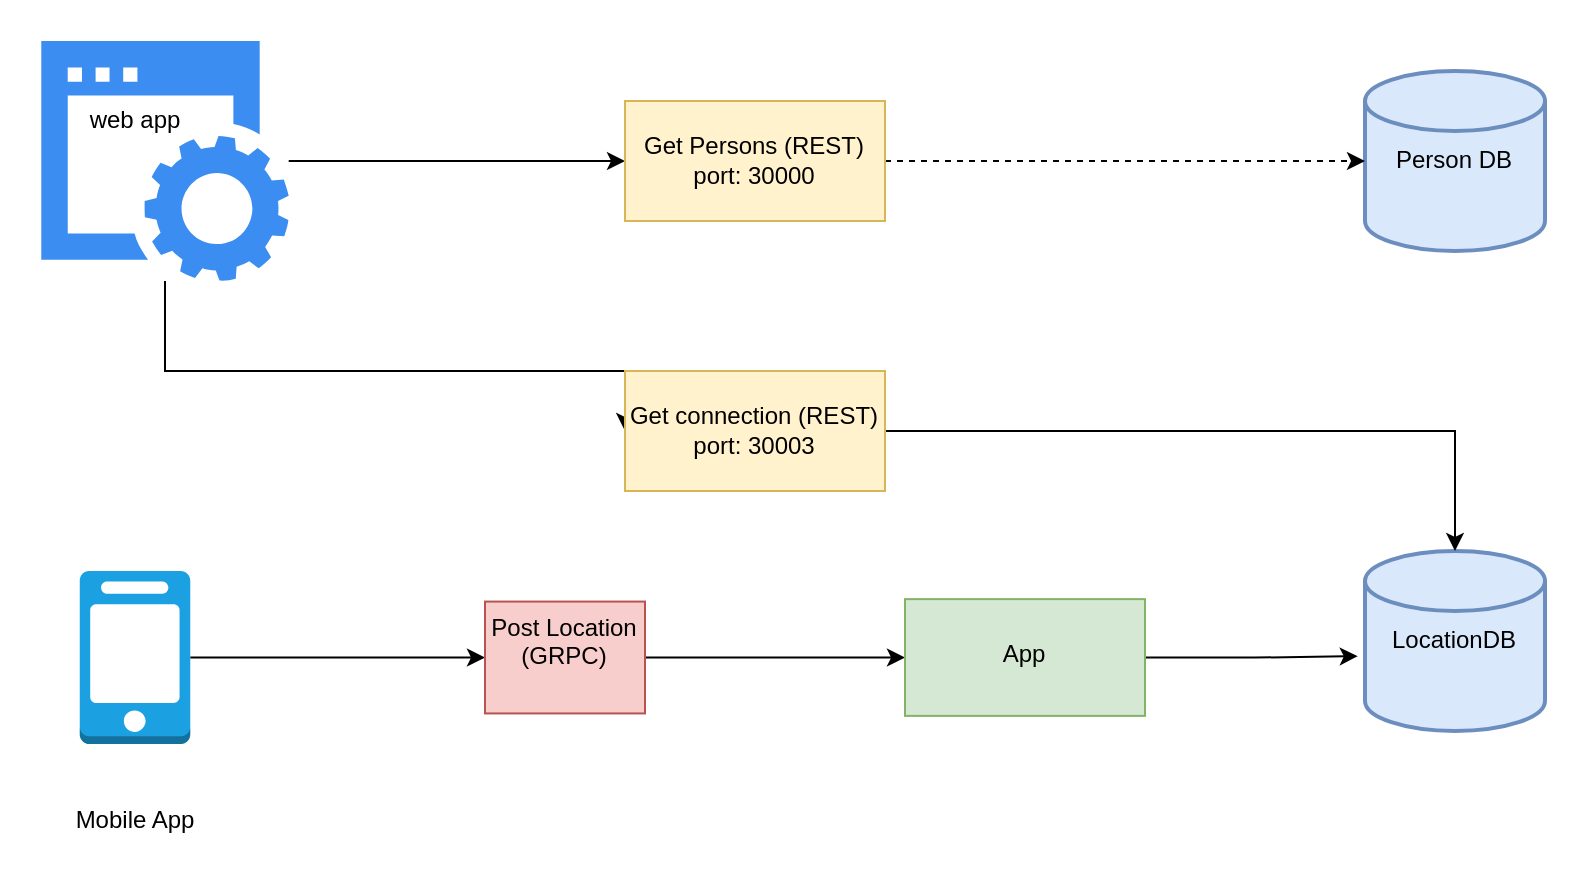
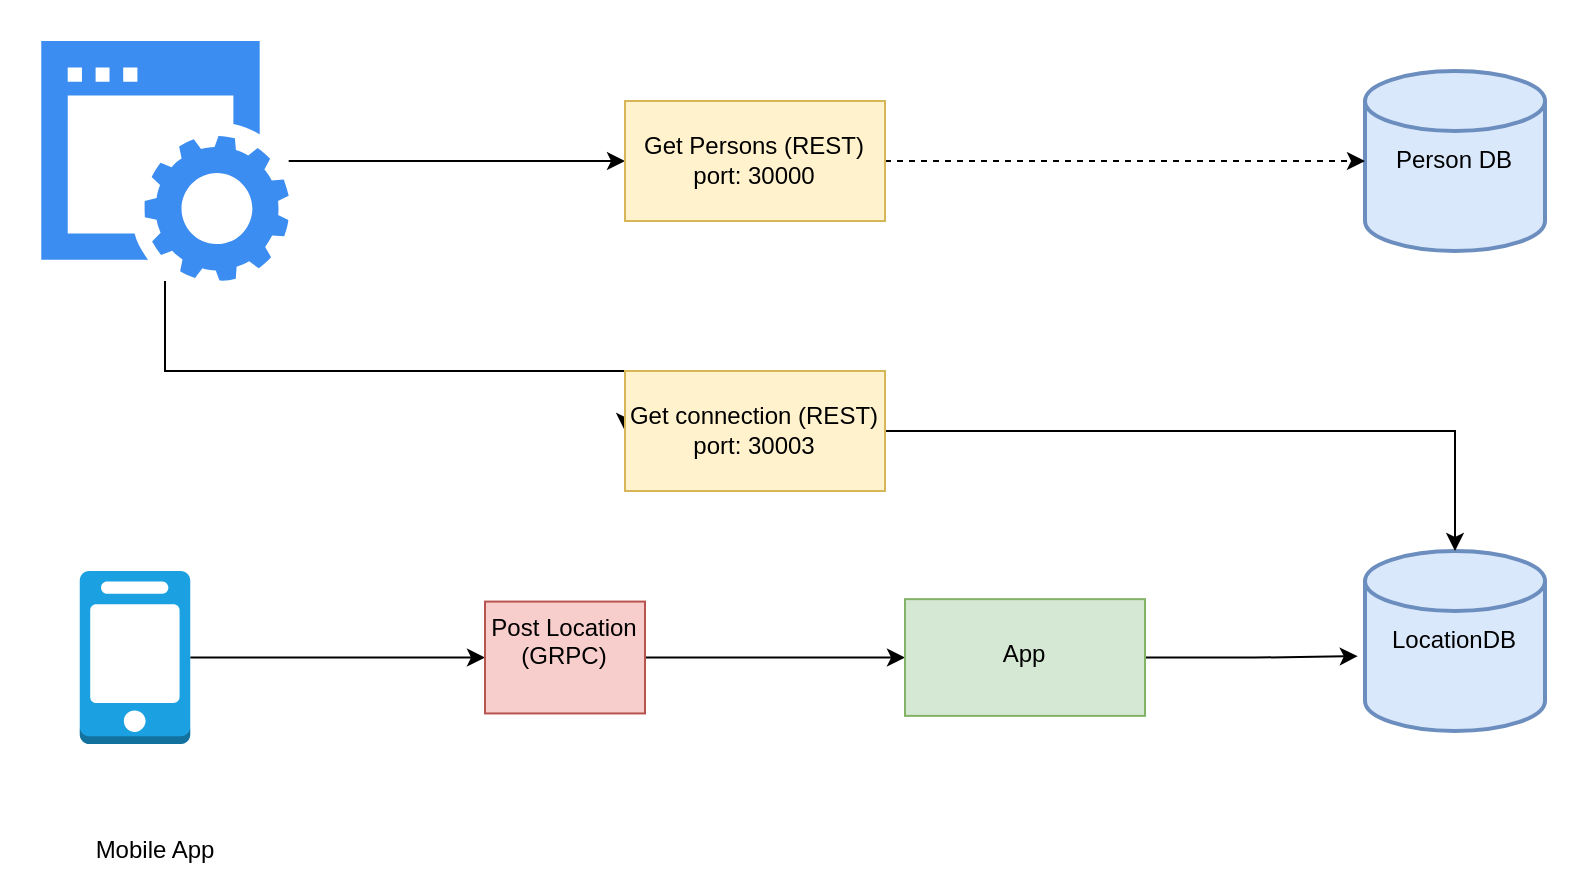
  <mxCell id="0" />
  <mxCell id="1" parent="0" />
  <mxCell id="2" value="Person DB" style="strokeWidth=2;html=1;shape=mxgraph.flowchart.database;whiteSpace=wrap;fillColor=#dae8fc;strokeColor=#6c8ebf;" parent="1" vertex="1"><mxGeometry x="682" y="35" width="90" height="90" as="geometry" /></mxCell>
  <mxCell id="3" value="LocationDB" style="strokeWidth=2;html=1;shape=mxgraph.flowchart.database;whiteSpace=wrap;fillColor=#dae8fc;strokeColor=#6c8ebf;" parent="1" vertex="1"><mxGeometry x="682" y="275" width="90" height="90" as="geometry" /></mxCell>
  <mxCell id="4" style="edgeStyle=orthogonalEdgeStyle;rounded=0;orthogonalLoop=1;jettySize=auto;html=1;entryX=0;entryY=0.5;entryDx=0;entryDy=0;" parent="1" source="6" target="11" edge="1"><mxGeometry relative="1" as="geometry"><Array as="points"><mxPoint x="82" y="185" /></Array></mxGeometry></mxCell>
  <mxCell id="5" style="edgeStyle=orthogonalEdgeStyle;rounded=0;orthogonalLoop=1;jettySize=auto;html=1;entryX=0;entryY=0.5;entryDx=0;entryDy=0;" parent="1" source="6" target="9" edge="1"><mxGeometry relative="1" as="geometry" /></mxCell>
  <mxCell id="6" value="" style="sketch=0;html=1;aspect=fixed;strokeColor=none;shadow=0;align=center;verticalAlign=top;fillColor=#3B8DF1;shape=mxgraph.gcp2.website" parent="1" vertex="1"><mxGeometry x="20.14" y="20" width="123.71" height="120" as="geometry" /></mxCell>
- <mxCell id="7" value="web app" style="text;html=1;align=center;verticalAlign=middle;resizable=0;points=[];autosize=1;strokeColor=none;fillColor=none;" parent="1" vertex="1"><mxGeometry x="32" y="45" width="70" height="30" as="geometry" /></mxCell>
  <mxCell id="8" style="edgeStyle=orthogonalEdgeStyle;rounded=0;orthogonalLoop=1;jettySize=auto;html=1;entryX=0;entryY=0.5;entryDx=0;entryDy=0;entryPerimeter=0;dashed=1;" parent="1" source="9" target="2" edge="1"><mxGeometry relative="1" as="geometry" /></mxCell>
  <mxCell id="9" value="Get Persons (REST)&lt;br&gt;port: 30000" style="whiteSpace=wrap;html=1;fillColor=#fff2cc;strokeColor=#d6b656;" parent="1" vertex="1"><mxGeometry x="312" y="50" width="130" height="60" as="geometry" /></mxCell>
  <mxCell id="10" style="edgeStyle=orthogonalEdgeStyle;rounded=0;orthogonalLoop=1;jettySize=auto;html=1;entryX=0.5;entryY=0;entryDx=0;entryDy=0;entryPerimeter=0;" parent="1" source="11" target="3" edge="1"><mxGeometry relative="1" as="geometry" /></mxCell>
  <mxCell id="11" value="Get connection (REST)&lt;br&gt;port: 30003" style="whiteSpace=wrap;html=1;fillColor=#fff2cc;strokeColor=#d6b656;" parent="1" vertex="1"><mxGeometry x="312" y="185" width="130" height="60" as="geometry" /></mxCell>
  <mxCell id="12" value="" style="edgeStyle=orthogonalEdgeStyle;rounded=0;orthogonalLoop=1;jettySize=auto;html=1;" parent="1" source="13" target="15" edge="1"><mxGeometry relative="1" as="geometry" /></mxCell>
  <mxCell id="13" value="" style="outlineConnect=0;dashed=0;verticalLabelPosition=bottom;verticalAlign=top;align=center;html=1;shape=mxgraph.aws3.mobile_client;fillColor=#1ba1e2;strokeColor=#006EAF;fontColor=#ffffff;" parent="1" vertex="1"><mxGeometry x="39.38" y="285" width="55.25" height="86.5" as="geometry" /></mxCell>
  <mxCell id="14" value="" style="edgeStyle=orthogonalEdgeStyle;rounded=0;orthogonalLoop=1;jettySize=auto;html=1;" parent="1" source="15" target="17" edge="1"><mxGeometry relative="1" as="geometry" /></mxCell>
  <mxCell id="15" value="Post Location&lt;br&gt;(GRPC)" style="whiteSpace=wrap;html=1;verticalAlign=top;fillColor=#f8cecc;dashed=0;strokeColor=#b85450;" parent="1" vertex="1"><mxGeometry x="242" y="300.29" width="80" height="55.93" as="geometry" /></mxCell>
  <mxCell id="16" style="edgeStyle=orthogonalEdgeStyle;rounded=0;orthogonalLoop=1;jettySize=auto;html=1;entryX=-0.04;entryY=0.584;entryDx=0;entryDy=0;entryPerimeter=0;" parent="1" source="17" target="3" edge="1"><mxGeometry relative="1" as="geometry" /></mxCell>
  <mxCell id="17" value="&lt;br&gt;App" style="whiteSpace=wrap;html=1;verticalAlign=top;dashed=0;fillColor=#d5e8d4;strokeColor=#82b366;" parent="1" vertex="1"><mxGeometry x="452" y="299.07" width="120" height="58.37" as="geometry" /></mxCell>
- <mxCell id="18" value="Mobile App" style="text;html=1;align=center;verticalAlign=middle;resizable=0;points=[];autosize=1;strokeColor=none;fillColor=none;" parent="1" vertex="1"><mxGeometry x="27" y="395" width="80" height="30" as="geometry" /></mxCell>
+ <mxCell id="18" value="Mobile App" style="text;html=1;align=center;verticalAlign=middle;resizable=0;points=[];autosize=1;strokeColor=none;fillColor=none;" parent="1" vertex="1"><mxGeometry x="37" y="410" width="80" height="30" as="geometry" /></mxCell>
